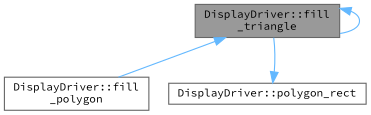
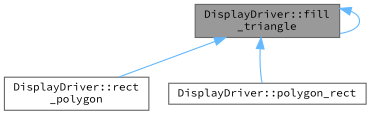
  digraph {
    fontname="Source Code Pro"
    rankdir=TB
    node [color=grey40 fillcolor=white fontname="Source Code Pro" fontsize=10 shape=box style=filled]
    edge [color=steelblue1 dir=back fontname="Source Code Pro" fontsize=10 labelfontname=Helvetica labelfontsize=10 style=solid]
    n1 [color=gray40 fillcolor=grey60 fontcolor=black height=0.2 label="DisplayDriver::fill\l_triangle" width=0.4]
-   n2 [height=0.2 label="DisplayDriver::fill\l_polygon" width=0.4]
+   n2 [height=0.2 label="DisplayDriver::rect\l_polygon" width=0.4]
    n3 [height=0.2 label="DisplayDriver::polygon_rect" width=0.4]
    n1 -> n1
    n1 -> n2
-   n3 -> n1
+   n1 -> n3
  }
